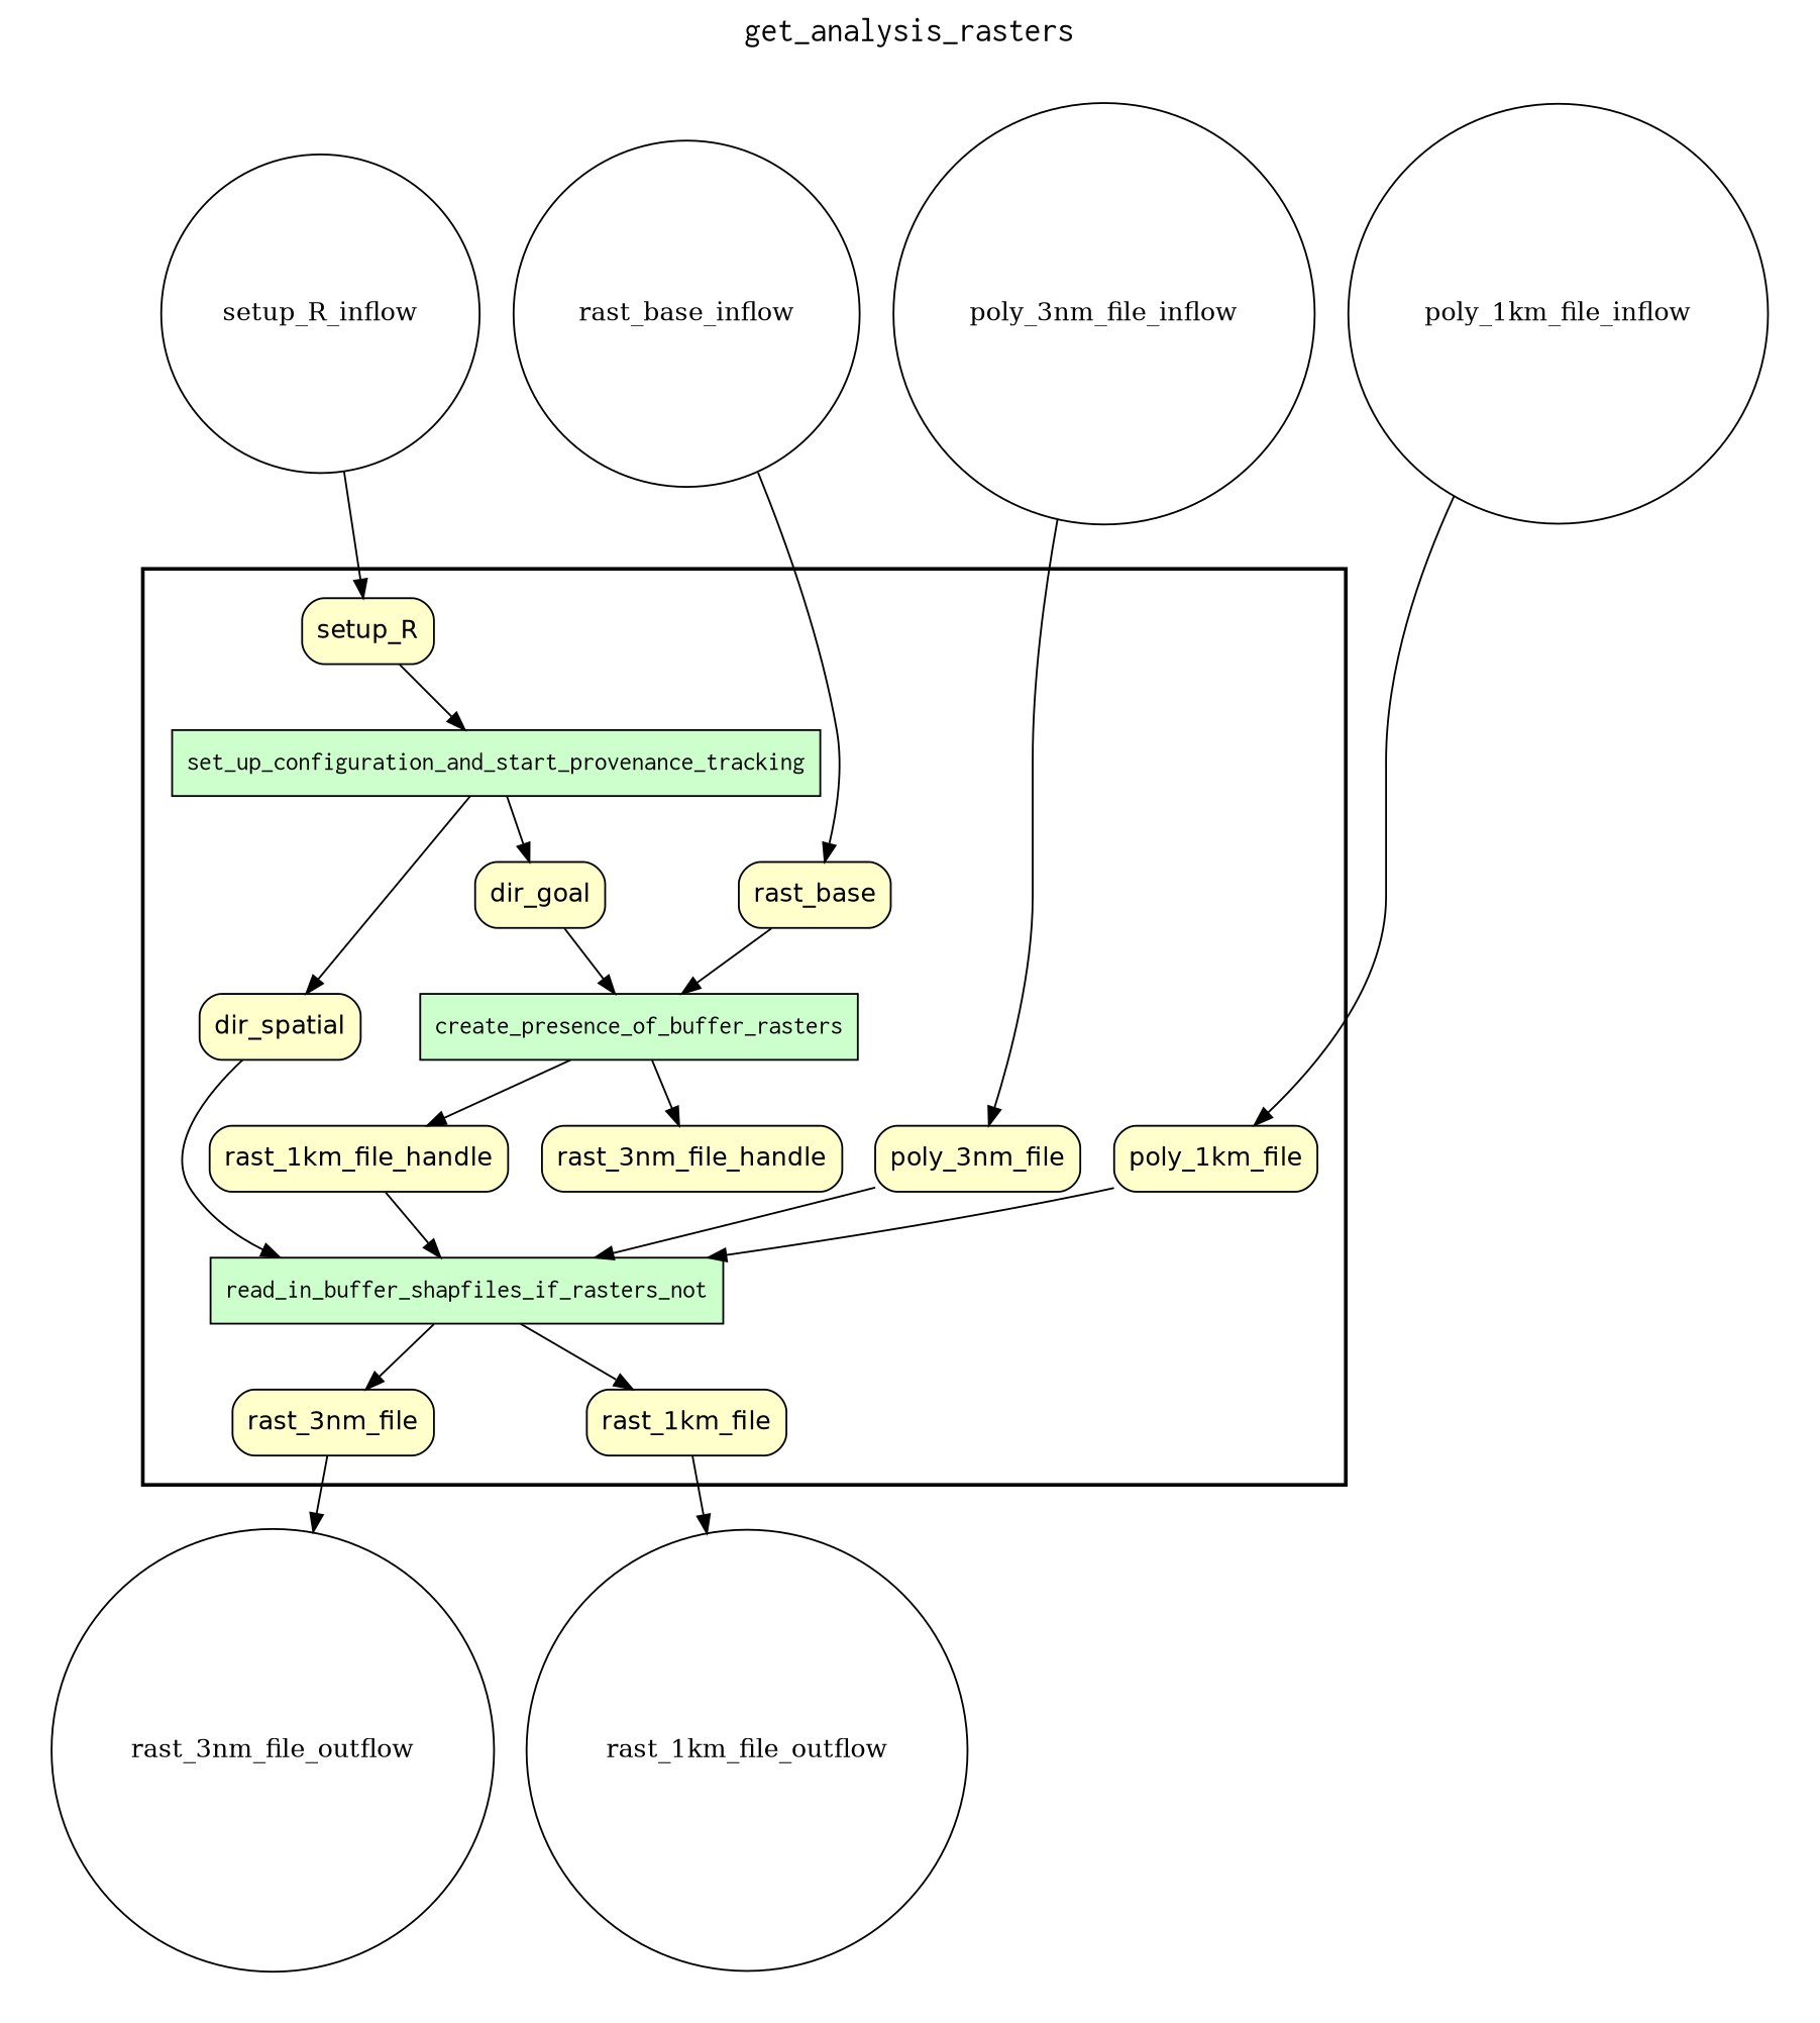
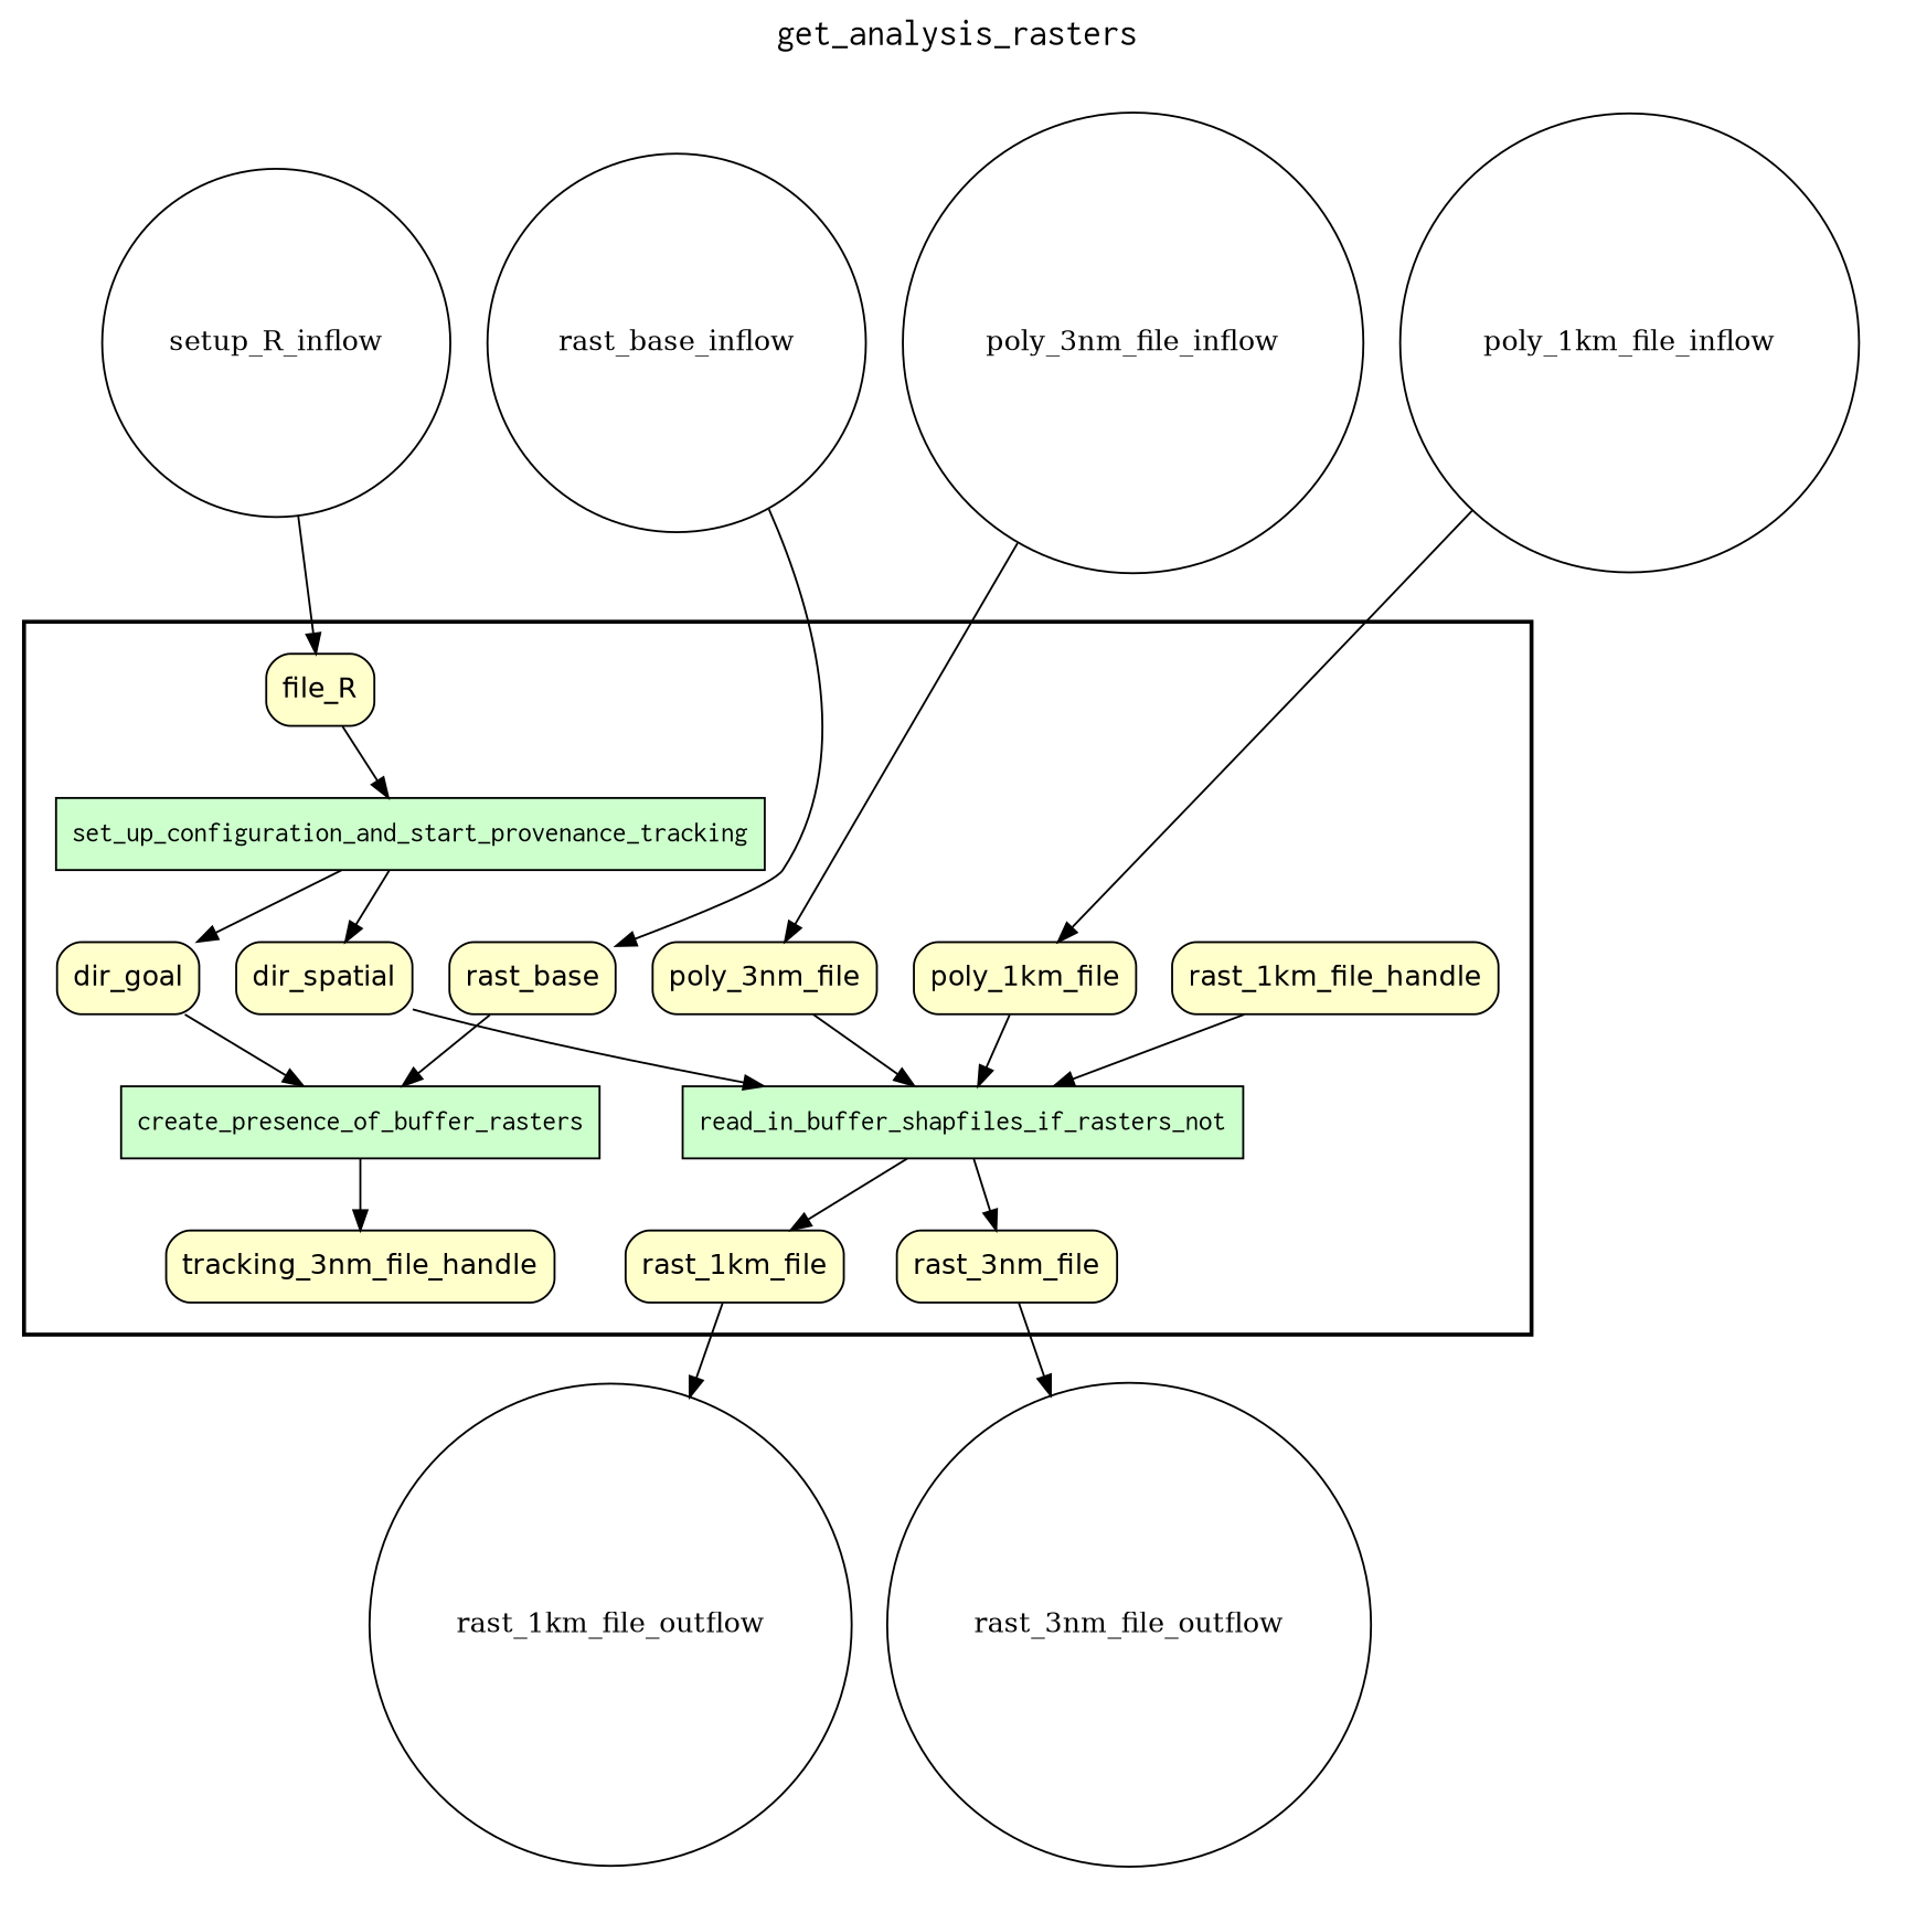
  digraph {
    fontname=Courier
    fontsize=18
    label=get_analysis_rasters
    labelloc=t
    rankdir=TB
    node [fillcolor="#FFFFCC" fontname=Helvetica peripheries=1 shape=box style="rounded,filled"]
    set_up_configuration_and_start_provenance_tracking [fillcolor="#CCFFCC" fontname=Courier style=filled]
    create_presence_of_buffer_rasters [fillcolor="#CCFFCC" fontname=Courier style=filled]
    read_in_buffer_shapfiles_if_rasters_not [fillcolor="#CCFFCC" fontname=Courier style=filled]
-   setup_R
+   setup_R [label=file_R]
    dir_spatial
    dir_goal
    rast_base
-   rast_3nm_file_handle
+   rast_3nm_file_handle [label=tracking_3nm_file_handle]
    rast_1km_file_handle
    poly_3nm_file
    poly_1km_file
    rast_3nm_file
    rast_1km_file
    setup_R_inflow [fillcolor="#FFFFFF" shape=circle width=0.2 fontname="" style=""]
    rast_base_inflow [fillcolor="#FFFFFF" shape=circle width=0.2 fontname="" style=""]
    poly_3nm_file_inflow [fillcolor="#FFFFFF" shape=circle width=0.2 fontname="" style=""]
    poly_1km_file_inflow [fillcolor="#FFFFFF" shape=circle width=0.2 fontname="" style=""]
    rast_1km_file_outflow [fillcolor="#FFFFFF" shape=circle width=0.2 fontname="" style=""]
    rast_3nm_file_outflow [fillcolor="#FFFFFF" shape=circle width=0.2 fontname="" style=""]
    subgraph cluster_1 {
      color=black
      label=""
      penwidth=2
      subgraph cluster_2 {
        color=white
        label=""
        penwidth=2
        set_up_configuration_and_start_provenance_tracking
        create_presence_of_buffer_rasters
        read_in_buffer_shapfiles_if_rasters_not
        setup_R
        dir_spatial
        dir_goal
        rast_base
        rast_3nm_file_handle
        rast_1km_file_handle
        poly_3nm_file
        poly_1km_file
        rast_3nm_file
        rast_1km_file
      }
    }
    subgraph cluster_3 {
      color=white
      label=""
      penwidth=2
      subgraph cluster_4 {
        color=white
        label=""
        penwidth=2
        setup_R_inflow
        rast_base_inflow
        poly_3nm_file_inflow
        poly_1km_file_inflow
      }
    }
    subgraph cluster_5 {
      color=white
      label=""
      penwidth=2
      subgraph cluster_6 {
        color=white
        label=""
        penwidth=2
        rast_1km_file_outflow
        rast_3nm_file_outflow
      }
    }
    set_up_configuration_and_start_provenance_tracking -> dir_spatial
    set_up_configuration_and_start_provenance_tracking -> dir_goal
    create_presence_of_buffer_rasters -> rast_3nm_file_handle
-   create_presence_of_buffer_rasters -> rast_1km_file_handle
    read_in_buffer_shapfiles_if_rasters_not -> rast_3nm_file
    read_in_buffer_shapfiles_if_rasters_not -> rast_1km_file
    setup_R -> set_up_configuration_and_start_provenance_tracking
    dir_spatial -> read_in_buffer_shapfiles_if_rasters_not
    dir_goal -> create_presence_of_buffer_rasters
    rast_base -> create_presence_of_buffer_rasters
    rast_1km_file_handle -> read_in_buffer_shapfiles_if_rasters_not
    poly_3nm_file -> read_in_buffer_shapfiles_if_rasters_not
    poly_1km_file -> read_in_buffer_shapfiles_if_rasters_not
    rast_3nm_file -> rast_3nm_file_outflow
    rast_1km_file -> rast_1km_file_outflow
    setup_R_inflow -> setup_R
    rast_base_inflow -> rast_base
    poly_3nm_file_inflow -> poly_3nm_file
    poly_1km_file_inflow -> poly_1km_file
  }
